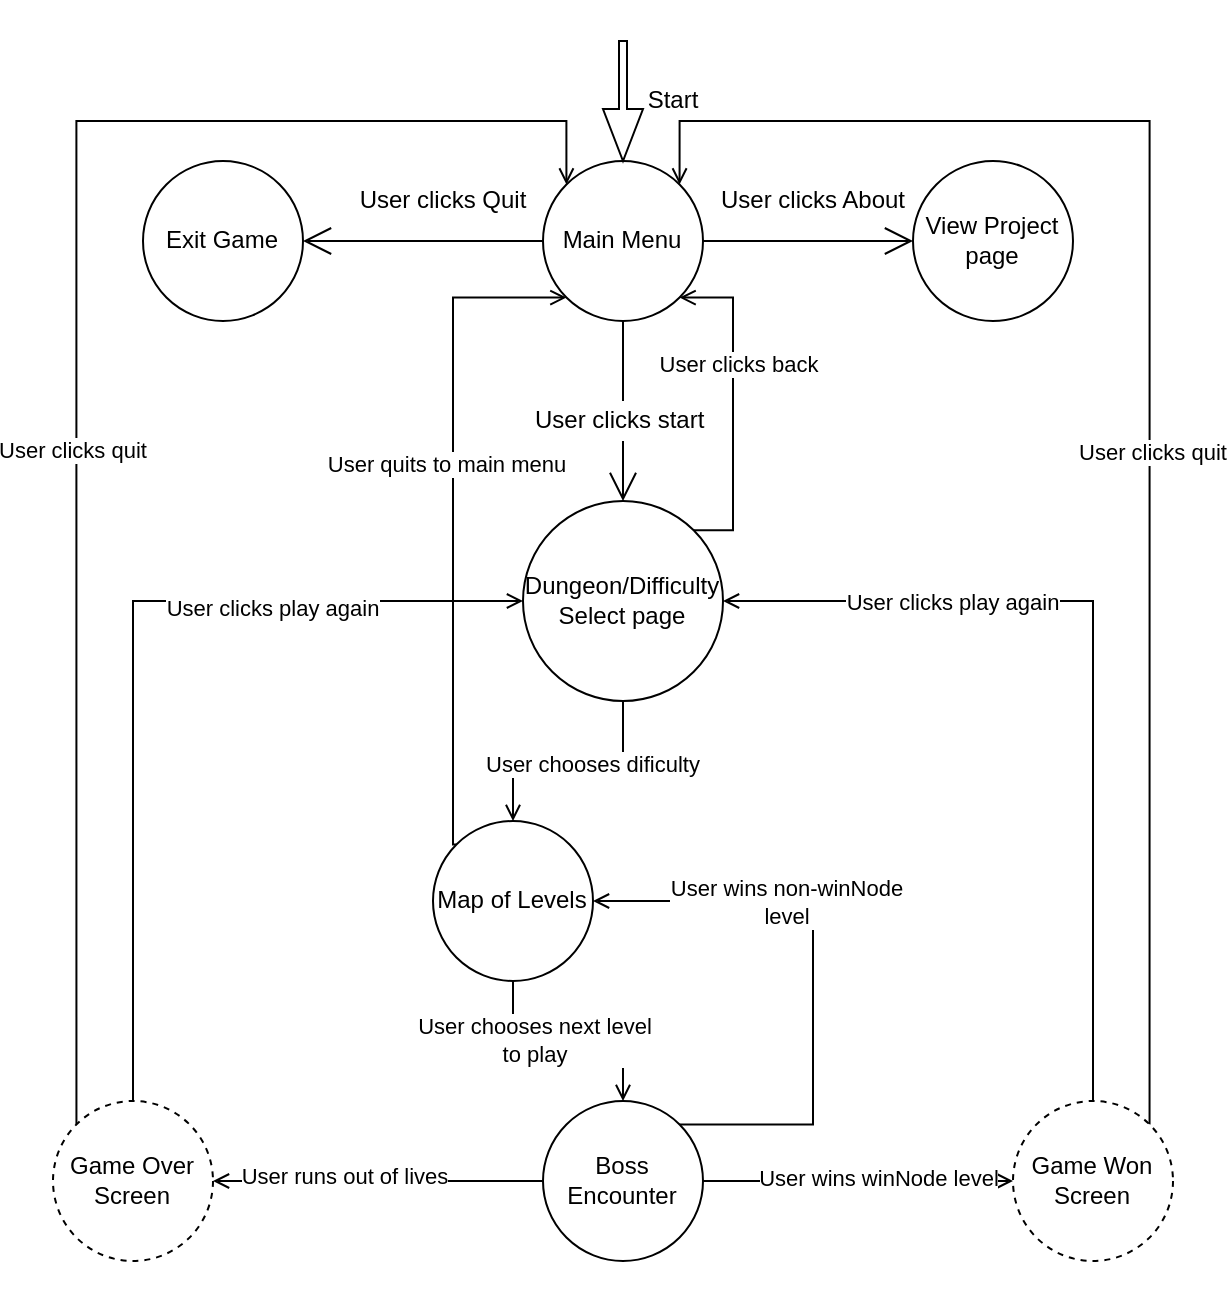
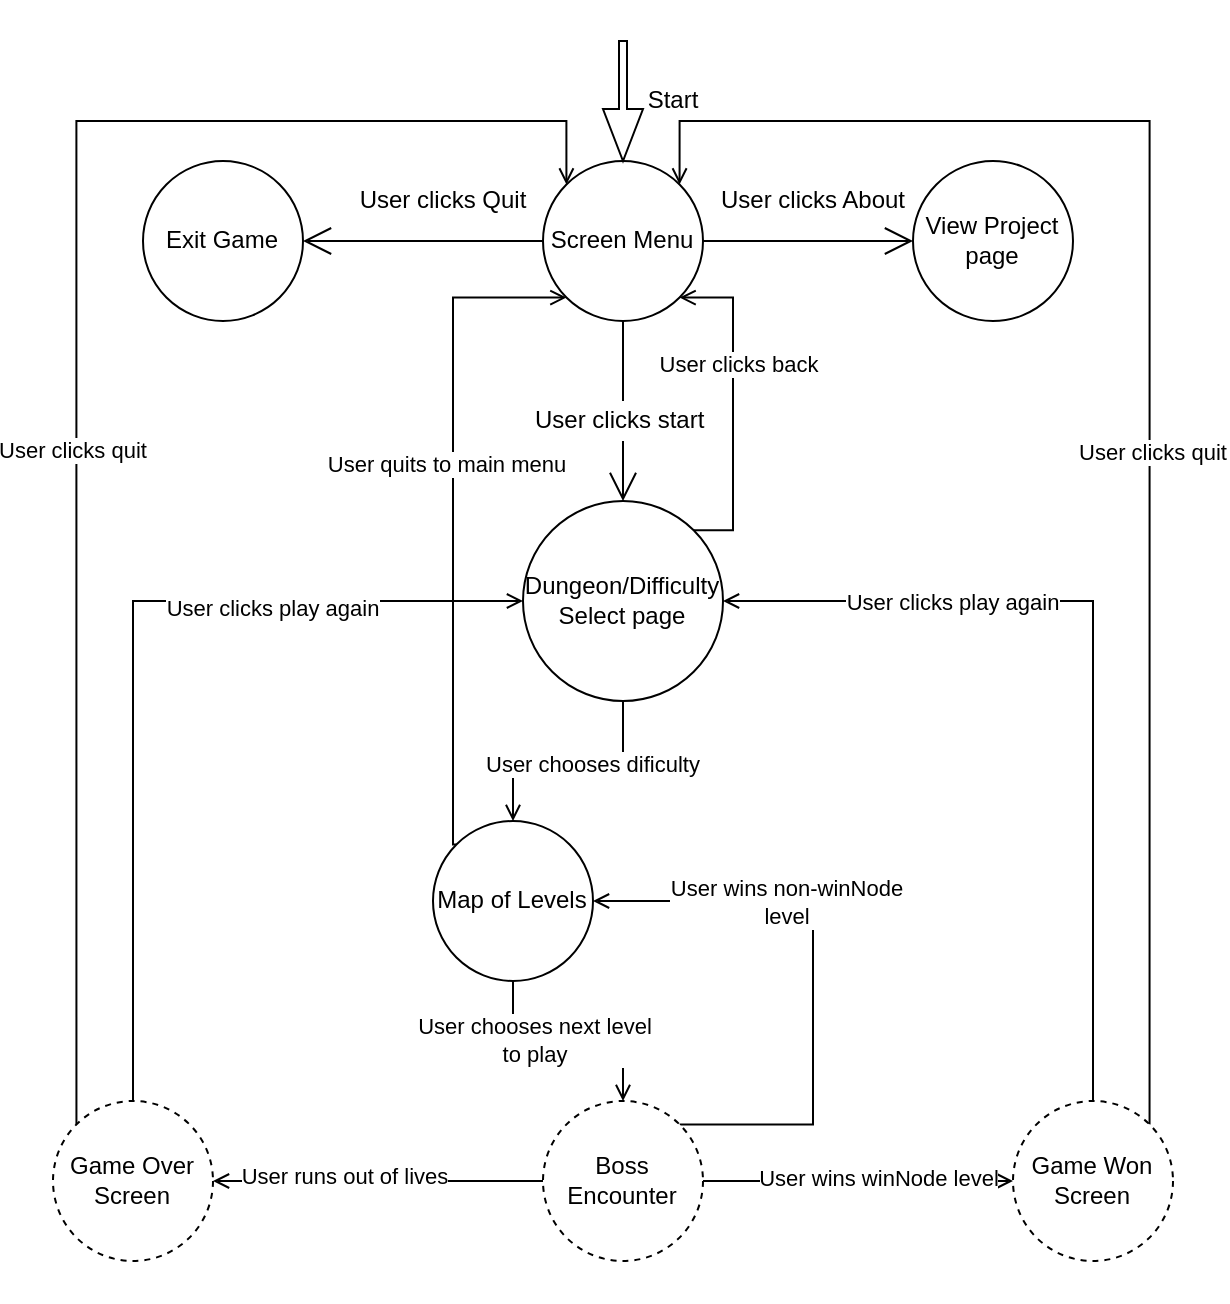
  <mxCell id="0" />
  <mxCell id="1" parent="0" />
- <mxCell id="2" value="Main Menu" style="ellipse;whiteSpace=wrap;html=1;aspect=fixed;" vertex="1" parent="1"><mxGeometry x="265" y="80" width="80" height="80" as="geometry" /></mxCell>
+ <mxCell id="2" value="Screen Menu" style="ellipse;whiteSpace=wrap;html=1;aspect=fixed;" vertex="1" parent="1"><mxGeometry x="265" y="80" width="80" height="80" as="geometry" /></mxCell>
  <mxCell id="3" value="" style="html=1;shadow=0;dashed=0;align=left;verticalAlign=middle;shape=mxgraph.arrows2.arrow;dy=0.8;dx=26;direction=south;notch=0;" vertex="1" parent="1"><mxGeometry x="295" y="20" width="20" height="60" as="geometry" /></mxCell>
  <mxCell id="4" value="Start" style="text;html=1;align=center;verticalAlign=middle;resizable=0;points=[];autosize=1;strokeColor=none;fillColor=none;" vertex="1" parent="1"><mxGeometry x="310" y="40" width="40" height="20" as="geometry" /></mxCell>
  <mxCell id="5" value="Exit Game" style="ellipse;whiteSpace=wrap;html=1;aspect=fixed;" vertex="1" parent="1"><mxGeometry x="65" y="80" width="80" height="80" as="geometry" /></mxCell>
  <mxCell id="6" value="" style="endArrow=open;endFill=1;endSize=12;html=1;rounded=0;edgeStyle=orthogonalEdgeStyle;entryX=1;entryY=0.5;entryDx=0;entryDy=0;exitX=0;exitY=0.5;exitDx=0;exitDy=0;" edge="1" parent="1" source="2" target="5"><mxGeometry width="160" relative="1" as="geometry"><mxPoint x="220" y="390" as="sourcePoint" /><mxPoint x="380" y="390" as="targetPoint" /></mxGeometry></mxCell>
  <mxCell id="7" value="User clicks Quit" style="text;html=1;align=center;verticalAlign=middle;resizable=0;points=[];autosize=1;strokeColor=none;fillColor=none;" vertex="1" parent="1"><mxGeometry x="165" y="90" width="100" height="20" as="geometry" /></mxCell>
  <mxCell id="8" value="View Project&lt;br&gt;page" style="ellipse;whiteSpace=wrap;html=1;aspect=fixed;" vertex="1" parent="1"><mxGeometry x="450" y="80" width="80" height="80" as="geometry" /></mxCell>
  <mxCell id="9" value="" style="endArrow=open;endFill=1;endSize=12;html=1;rounded=0;edgeStyle=orthogonalEdgeStyle;exitX=1;exitY=0.5;exitDx=0;exitDy=0;entryX=0;entryY=0.5;entryDx=0;entryDy=0;" edge="1" parent="1" source="2" target="8"><mxGeometry width="160" relative="1" as="geometry"><mxPoint x="220" y="380" as="sourcePoint" /><mxPoint x="380" y="380" as="targetPoint" /></mxGeometry></mxCell>
  <mxCell id="10" value="User clicks About" style="text;html=1;align=center;verticalAlign=middle;resizable=0;points=[];autosize=1;strokeColor=none;fillColor=none;" vertex="1" parent="1"><mxGeometry x="345" y="90" width="110" height="20" as="geometry" /></mxCell>
  <mxCell id="11" style="edgeStyle=orthogonalEdgeStyle;rounded=0;orthogonalLoop=1;jettySize=auto;html=1;exitX=1;exitY=0;exitDx=0;exitDy=0;entryX=1;entryY=1;entryDx=0;entryDy=0;endArrow=open;endFill=0;" edge="1" parent="1" source="15" target="2"><mxGeometry relative="1" as="geometry"><Array as="points"><mxPoint x="360" y="265" /><mxPoint x="360" y="148" /></Array></mxGeometry></mxCell>
  <mxCell id="12" value="User clicks back" style="edgeLabel;html=1;align=center;verticalAlign=middle;resizable=0;points=[];" vertex="1" connectable="0" parent="11"><mxGeometry x="0.27" y="-2" relative="1" as="geometry"><mxPoint as="offset" /></mxGeometry></mxCell>
  <mxCell id="13" style="edgeStyle=orthogonalEdgeStyle;rounded=0;orthogonalLoop=1;jettySize=auto;html=1;exitX=0.5;exitY=1;exitDx=0;exitDy=0;entryX=0.5;entryY=0;entryDx=0;entryDy=0;endArrow=open;endFill=0;" edge="1" parent="1" source="15" target="23"><mxGeometry relative="1" as="geometry" /></mxCell>
  <mxCell id="14" value="User chooses dificulty" style="edgeLabel;html=1;align=center;verticalAlign=middle;resizable=0;points=[];" vertex="1" connectable="0" parent="13"><mxGeometry x="-0.2" y="1" relative="1" as="geometry"><mxPoint as="offset" /></mxGeometry></mxCell>
  <mxCell id="15" value="Dungeon/Difficulty&lt;br&gt;Select page" style="ellipse;whiteSpace=wrap;html=1;aspect=fixed;" vertex="1" parent="1"><mxGeometry x="255" y="250" width="100" height="100" as="geometry" /></mxCell>
  <mxCell id="16" value="" style="endArrow=open;endFill=1;endSize=12;html=1;rounded=0;edgeStyle=orthogonalEdgeStyle;exitX=0.5;exitY=1;exitDx=0;exitDy=0;startArrow=none;" edge="1" parent="1" source="17"><mxGeometry width="160" relative="1" as="geometry"><mxPoint x="220" y="380" as="sourcePoint" /><mxPoint x="305" y="250" as="targetPoint" /><Array as="points"><mxPoint x="305" y="220" /></Array></mxGeometry></mxCell>
  <mxCell id="17" value="User clicks start&amp;nbsp;" style="text;html=1;align=center;verticalAlign=middle;resizable=0;points=[];autosize=1;strokeColor=none;fillColor=none;" vertex="1" parent="1"><mxGeometry x="255" y="200" width="100" height="20" as="geometry" /></mxCell>
  <mxCell id="18" value="" style="endArrow=none;endFill=1;endSize=12;html=1;rounded=0;edgeStyle=orthogonalEdgeStyle;exitX=0.5;exitY=1;exitDx=0;exitDy=0;" edge="1" parent="1" source="2" target="17"><mxGeometry width="160" relative="1" as="geometry"><mxPoint x="305" y="160" as="sourcePoint" /><mxPoint x="305" y="250" as="targetPoint" /><Array as="points"><mxPoint x="305" y="180" /><mxPoint x="305" y="180" /></Array></mxGeometry></mxCell>
  <mxCell id="19" style="edgeStyle=orthogonalEdgeStyle;rounded=0;orthogonalLoop=1;jettySize=auto;html=1;exitX=0.5;exitY=1;exitDx=0;exitDy=0;entryX=0.5;entryY=0;entryDx=0;entryDy=0;endArrow=open;endFill=0;" edge="1" parent="1" source="23" target="30"><mxGeometry relative="1" as="geometry" /></mxCell>
  <mxCell id="20" value="User chooses next level&lt;br&gt;to play" style="edgeLabel;html=1;align=center;verticalAlign=middle;resizable=0;points=[];" vertex="1" connectable="0" parent="19"><mxGeometry x="-0.3" y="1" relative="1" as="geometry"><mxPoint as="offset" /></mxGeometry></mxCell>
  <mxCell id="21" style="edgeStyle=orthogonalEdgeStyle;rounded=0;orthogonalLoop=1;jettySize=auto;html=1;exitX=0;exitY=0;exitDx=0;exitDy=0;entryX=0;entryY=1;entryDx=0;entryDy=0;endArrow=open;endFill=0;" edge="1" parent="1" source="23" target="2"><mxGeometry relative="1" as="geometry"><Array as="points"><mxPoint x="220" y="422" /><mxPoint x="220" y="148" /></Array></mxGeometry></mxCell>
  <mxCell id="22" value="User quits to main menu" style="edgeLabel;html=1;align=center;verticalAlign=middle;resizable=0;points=[];" vertex="1" connectable="0" parent="21"><mxGeometry x="0.155" y="4" relative="1" as="geometry"><mxPoint as="offset" /></mxGeometry></mxCell>
  <mxCell id="23" value="Map of Levels" style="ellipse;whiteSpace=wrap;html=1;aspect=fixed;" vertex="1" parent="1"><mxGeometry x="210" y="410" width="80" height="80" as="geometry" /></mxCell>
  <mxCell id="24" style="edgeStyle=orthogonalEdgeStyle;rounded=0;orthogonalLoop=1;jettySize=auto;html=1;exitX=1;exitY=0.5;exitDx=0;exitDy=0;entryX=0;entryY=0.5;entryDx=0;entryDy=0;endArrow=open;endFill=0;" edge="1" parent="1" source="30" target="35"><mxGeometry relative="1" as="geometry" /></mxCell>
  <mxCell id="25" value="User wins winNode level" style="edgeLabel;html=1;align=center;verticalAlign=middle;resizable=0;points=[];" vertex="1" connectable="0" parent="24"><mxGeometry x="0.123" y="2" relative="1" as="geometry"><mxPoint as="offset" /></mxGeometry></mxCell>
  <mxCell id="26" style="edgeStyle=orthogonalEdgeStyle;rounded=0;orthogonalLoop=1;jettySize=auto;html=1;exitX=1;exitY=0;exitDx=0;exitDy=0;entryX=1;entryY=0.5;entryDx=0;entryDy=0;endArrow=open;endFill=0;" edge="1" parent="1" source="30" target="23"><mxGeometry relative="1" as="geometry"><Array as="points"><mxPoint x="400" y="562" /><mxPoint x="400" y="450" /></Array></mxGeometry></mxCell>
  <mxCell id="27" value="User wins non-winNode&lt;br&gt;level" style="edgeLabel;html=1;align=center;verticalAlign=middle;resizable=0;points=[];" vertex="1" connectable="0" parent="26"><mxGeometry x="0.332" relative="1" as="geometry"><mxPoint as="offset" /></mxGeometry></mxCell>
  <mxCell id="28" style="edgeStyle=orthogonalEdgeStyle;rounded=0;orthogonalLoop=1;jettySize=auto;html=1;exitX=0;exitY=0.5;exitDx=0;exitDy=0;entryX=1;entryY=0.5;entryDx=0;entryDy=0;endArrow=open;endFill=0;" edge="1" parent="1" source="30" target="40"><mxGeometry relative="1" as="geometry" /></mxCell>
  <mxCell id="29" value="User runs out of lives" style="edgeLabel;html=1;align=center;verticalAlign=middle;resizable=0;points=[];" vertex="1" connectable="0" parent="28"><mxGeometry x="0.212" y="-3" relative="1" as="geometry"><mxPoint as="offset" /></mxGeometry></mxCell>
- <mxCell id="30" value="Boss Encounter" style="ellipse;whiteSpace=wrap;html=1;aspect=fixed;" vertex="1" parent="1"><mxGeometry x="265" y="550" width="80" height="80" as="geometry" /></mxCell>
+ <mxCell id="30" value="Boss Encounter" style="ellipse;whiteSpace=wrap;html=1;aspect=fixed;dashed=1;" vertex="1" parent="1"><mxGeometry x="265" y="550" width="80" height="80" as="geometry" /></mxCell>
  <mxCell id="31" style="edgeStyle=orthogonalEdgeStyle;rounded=0;orthogonalLoop=1;jettySize=auto;html=1;exitX=0.5;exitY=0;exitDx=0;exitDy=0;entryX=1;entryY=0.5;entryDx=0;entryDy=0;endArrow=open;endFill=0;" edge="1" parent="1" source="35" target="15"><mxGeometry relative="1" as="geometry" /></mxCell>
  <mxCell id="32" value="User clicks play again" style="edgeLabel;html=1;align=center;verticalAlign=middle;resizable=0;points=[];" vertex="1" connectable="0" parent="31"><mxGeometry x="0.476" relative="1" as="geometry"><mxPoint as="offset" /></mxGeometry></mxCell>
  <mxCell id="33" style="edgeStyle=orthogonalEdgeStyle;rounded=0;orthogonalLoop=1;jettySize=auto;html=1;exitX=1;exitY=0;exitDx=0;exitDy=0;entryX=1;entryY=0;entryDx=0;entryDy=0;endArrow=open;endFill=0;" edge="1" parent="1" source="35" target="2"><mxGeometry relative="1" as="geometry"><Array as="points"><mxPoint x="568" y="60" /><mxPoint x="333" y="60" /></Array></mxGeometry></mxCell>
  <mxCell id="34" value="User clicks quit" style="edgeLabel;html=1;align=center;verticalAlign=middle;resizable=0;points=[];" vertex="1" connectable="0" parent="33"><mxGeometry x="-0.126" y="-1" relative="1" as="geometry"><mxPoint as="offset" /></mxGeometry></mxCell>
  <mxCell id="35" value="Game Won Screen" style="ellipse;whiteSpace=wrap;html=1;aspect=fixed;dashed=1;" vertex="1" parent="1"><mxGeometry x="500" y="550" width="80" height="80" as="geometry" /></mxCell>
  <mxCell id="36" style="edgeStyle=orthogonalEdgeStyle;rounded=0;orthogonalLoop=1;jettySize=auto;html=1;exitX=0.5;exitY=0;exitDx=0;exitDy=0;entryX=0;entryY=0.5;entryDx=0;entryDy=0;endArrow=open;endFill=0;" edge="1" parent="1" source="40" target="15"><mxGeometry relative="1" as="geometry" /></mxCell>
  <mxCell id="37" value="User clicks play again" style="edgeLabel;html=1;align=center;verticalAlign=middle;resizable=0;points=[];" vertex="1" connectable="0" parent="36"><mxGeometry x="0.434" y="-3" relative="1" as="geometry"><mxPoint as="offset" /></mxGeometry></mxCell>
  <mxCell id="38" style="edgeStyle=orthogonalEdgeStyle;rounded=0;orthogonalLoop=1;jettySize=auto;html=1;exitX=0;exitY=0;exitDx=0;exitDy=0;entryX=0;entryY=0;entryDx=0;entryDy=0;endArrow=open;endFill=0;" edge="1" parent="1" source="40" target="2"><mxGeometry relative="1" as="geometry"><Array as="points"><mxPoint x="32" y="60" /><mxPoint x="277" y="60" /></Array></mxGeometry></mxCell>
  <mxCell id="39" value="User clicks quit" style="edgeLabel;html=1;align=center;verticalAlign=middle;resizable=0;points=[];" vertex="1" connectable="0" parent="38"><mxGeometry x="-0.135" y="2" relative="1" as="geometry"><mxPoint as="offset" /></mxGeometry></mxCell>
  <mxCell id="40" value="Game Over Screen" style="ellipse;whiteSpace=wrap;html=1;aspect=fixed;dashed=1;" vertex="1" parent="1"><mxGeometry x="20" y="550" width="80" height="80" as="geometry" /></mxCell>
